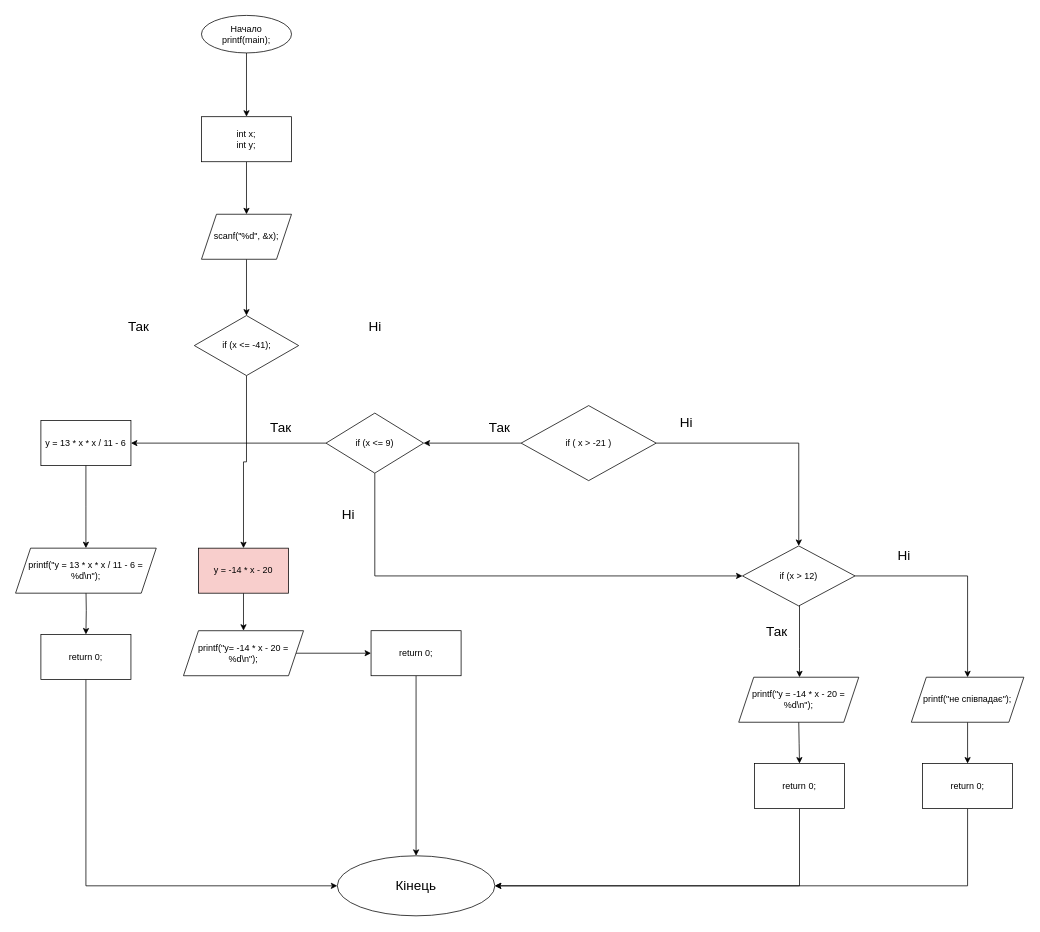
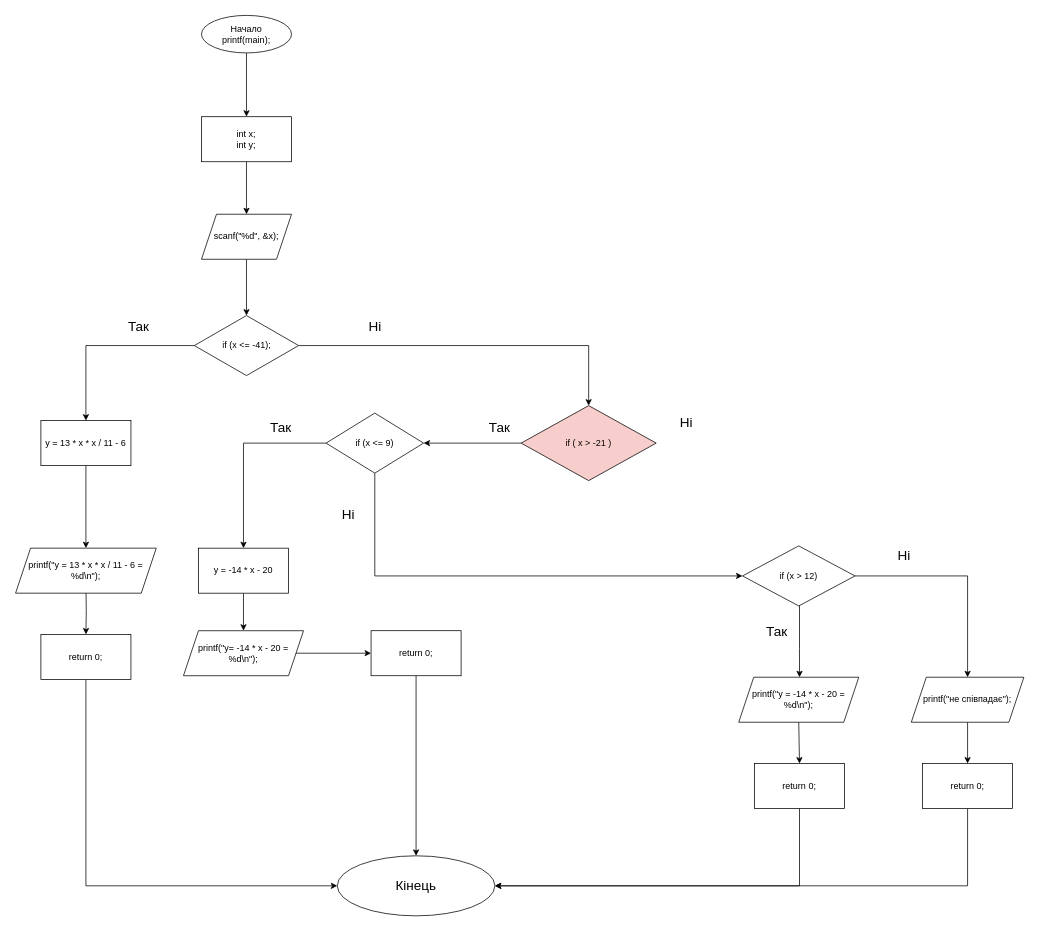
  <mxCell id="0" />
  <mxCell id="1" parent="0" />
  <mxCell id="2" value="" style="edgeStyle=orthogonalEdgeStyle;rounded=0;orthogonalLoop=1;jettySize=auto;html=1;fontSize=12;strokeWidth=1;" parent="1" source="3" target="5" edge="1"><mxGeometry relative="1" as="geometry" /></mxCell>
  <mxCell id="3" value="&lt;div&gt;Начало&lt;/div&gt;&lt;div&gt;printf(main);&lt;/div&gt;" style="ellipse;whiteSpace=wrap;html=1;fontSize=12;strokeWidth=1;" parent="1" vertex="1"><mxGeometry x="268" y="20" width="120" height="50" as="geometry" /></mxCell>
  <mxCell id="4" value="" style="edgeStyle=orthogonalEdgeStyle;rounded=0;orthogonalLoop=1;jettySize=auto;html=1;fontSize=12;strokeWidth=1;" parent="1" source="5" target="7" edge="1"><mxGeometry relative="1" as="geometry" /></mxCell>
  <mxCell id="5" value="&lt;div&gt;int x;&lt;/div&gt;int y;" style="whiteSpace=wrap;html=1;fontSize=12;strokeWidth=1;" parent="1" vertex="1"><mxGeometry x="268" y="155" width="120" height="60" as="geometry" /></mxCell>
  <mxCell id="6" value="" style="edgeStyle=orthogonalEdgeStyle;rounded=0;orthogonalLoop=1;jettySize=auto;html=1;fontSize=12;strokeWidth=1;" parent="1" source="7" target="10" edge="1"><mxGeometry relative="1" as="geometry" /></mxCell>
  <mxCell id="7" value="scanf(&quot;%d&quot;, &amp;amp;x);" style="shape=parallelogram;perimeter=parallelogramPerimeter;whiteSpace=wrap;html=1;fixedSize=1;fontSize=12;strokeWidth=1;" parent="1" vertex="1"><mxGeometry x="268" y="285" width="120" height="60" as="geometry" /></mxCell>
- <mxCell id="8" value="" style="edgeStyle=orthogonalEdgeStyle;rounded=0;orthogonalLoop=1;jettySize=auto;html=1;fontSize=12;strokeWidth=1;" parent="1" source="10" target="20" edge="1"><mxGeometry relative="1" as="geometry" /></mxCell>
+ <mxCell id="8" value="" style="edgeStyle=orthogonalEdgeStyle;rounded=0;orthogonalLoop=1;jettySize=auto;html=1;fontSize=12;strokeWidth=1;" parent="1" source="10" target="12" edge="1"><mxGeometry relative="1" as="geometry" /></mxCell>
+ <mxCell id="9" value="" style="edgeStyle=orthogonalEdgeStyle;rounded=0;orthogonalLoop=1;jettySize=auto;html=1;fontSize=12;strokeWidth=1;" parent="1" source="10" target="17" edge="1"><mxGeometry relative="1" as="geometry" /></mxCell>
  <mxCell id="10" value="if (x &amp;lt;= -41);" style="rhombus;whiteSpace=wrap;html=1;fontSize=12;strokeWidth=1;" parent="1" vertex="1"><mxGeometry x="258.5" y="420" width="139" height="80" as="geometry" /></mxCell>
  <mxCell id="11" value="" style="edgeStyle=orthogonalEdgeStyle;rounded=0;orthogonalLoop=1;jettySize=auto;html=1;fontSize=12;strokeWidth=1;entryX=0.5;entryY=0;entryDx=0;entryDy=0;" parent="1" edge="1" target="28"><mxGeometry relative="1" as="geometry"><mxPoint x="114" y="710" as="targetPoint" /><mxPoint x="114" y="780" as="sourcePoint" /></mxGeometry></mxCell>
  <mxCell id="12" value="y = 13 * x * x / 11 - 6" style="whiteSpace=wrap;html=1;fontSize=12;strokeWidth=1;" parent="1" vertex="1"><mxGeometry x="54" y="560" width="120" height="60" as="geometry" /></mxCell>
  <mxCell id="13" value="Так" style="text;html=1;align=center;verticalAlign=middle;resizable=0;points=[];autosize=1;strokeColor=none;fillColor=none;strokeWidth=1;fontSize=18;" parent="1" vertex="1"><mxGeometry x="159" y="415" width="50" height="40" as="geometry" /></mxCell>
  <mxCell id="14" value="" style="edgeStyle=orthogonalEdgeStyle;rounded=0;orthogonalLoop=1;jettySize=auto;html=1;fontSize=12;strokeWidth=1;" parent="1" edge="1"><mxGeometry relative="1" as="geometry"><Array as="points"><mxPoint x="1065" y="864" /><mxPoint x="1065" y="864" /></Array><mxPoint x="1065" y="804" as="sourcePoint" /><mxPoint x="1065" y="902" as="targetPoint" /></mxGeometry></mxCell>
- <mxCell id="15" value="" style="edgeStyle=orthogonalEdgeStyle;rounded=0;orthogonalLoop=1;jettySize=auto;html=1;" edge="1" parent="1" source="17" target="35"><mxGeometry relative="1" as="geometry" /></mxCell>
  <mxCell id="16" style="edgeStyle=orthogonalEdgeStyle;rounded=0;orthogonalLoop=1;jettySize=auto;html=1;entryX=1;entryY=0.5;entryDx=0;entryDy=0;" edge="1" parent="1" source="17" target="46"><mxGeometry relative="1" as="geometry" /></mxCell>
- <mxCell id="17" value="if ( x &amp;gt; -21 )" style="rhombus;whiteSpace=wrap;html=1;fontSize=12;strokeWidth=1;" parent="1" vertex="1"><mxGeometry x="694" y="540" width="180" height="100" as="geometry" /></mxCell>
+ <mxCell id="17" value="if ( x &amp;gt; -21 )" style="rhombus;whiteSpace=wrap;html=1;fontSize=12;strokeWidth=1;fillColor=#f8cecc;" parent="1" vertex="1"><mxGeometry x="694" y="540" width="180" height="100" as="geometry" /></mxCell>
  <mxCell id="18" value="Ні" style="text;html=1;align=center;verticalAlign=middle;resizable=0;points=[];autosize=1;strokeColor=none;fillColor=none;strokeWidth=1;fontSize=18;" parent="1" vertex="1"><mxGeometry x="479" y="415" width="40" height="40" as="geometry" /></mxCell>
  <mxCell id="19" value="" style="edgeStyle=orthogonalEdgeStyle;rounded=0;orthogonalLoop=1;jettySize=auto;html=1;fontSize=12;strokeWidth=1;" parent="1" source="20" target="23" edge="1"><mxGeometry relative="1" as="geometry" /></mxCell>
- <mxCell id="20" value="y = -14 * x - 20" style="whiteSpace=wrap;html=1;fontSize=12;strokeWidth=1;fillColor=#f8cecc;" parent="1" vertex="1"><mxGeometry x="264" y="730" width="120" height="60" as="geometry" /></mxCell>
+ <mxCell id="20" value="y = -14 * x - 20" style="whiteSpace=wrap;html=1;fontSize=12;strokeWidth=1;" parent="1" vertex="1"><mxGeometry x="264" y="730" width="120" height="60" as="geometry" /></mxCell>
  <mxCell id="21" value="&lt;div&gt;Так&lt;/div&gt;" style="text;html=1;align=center;verticalAlign=middle;resizable=0;points=[];autosize=1;strokeColor=none;fillColor=none;fontSize=18;strokeWidth=1;" parent="1" vertex="1"><mxGeometry x="640" y="550" width="50" height="40" as="geometry" /></mxCell>
  <mxCell id="22" style="edgeStyle=orthogonalEdgeStyle;rounded=0;orthogonalLoop=1;jettySize=auto;html=1;" edge="1" parent="1" source="23" target="33"><mxGeometry relative="1" as="geometry" /></mxCell>
  <mxCell id="23" value="printf(&quot;y= -14 * x - 20 = %d\n&quot;);" style="shape=parallelogram;perimeter=parallelogramPerimeter;whiteSpace=wrap;html=1;fixedSize=1;fontSize=12;strokeWidth=1;" parent="1" vertex="1"><mxGeometry x="244" y="840" width="160" height="60" as="geometry" /></mxCell>
  <mxCell id="24" value="" style="edgeStyle=orthogonalEdgeStyle;rounded=0;orthogonalLoop=1;jettySize=auto;html=1;" edge="1" parent="1" target="30"><mxGeometry relative="1" as="geometry"><mxPoint x="1064" y="962" as="sourcePoint" /></mxGeometry></mxCell>
  <mxCell id="25" value="Ні" style="text;html=1;align=center;verticalAlign=middle;resizable=0;points=[];autosize=1;strokeColor=none;fillColor=none;fontSize=18;strokeWidth=1;" parent="1" vertex="1"><mxGeometry x="894" y="543" width="40" height="40" as="geometry" /></mxCell>
  <mxCell id="26" style="edgeStyle=orthogonalEdgeStyle;rounded=0;orthogonalLoop=1;jettySize=auto;html=1;exitX=0.5;exitY=1;exitDx=0;exitDy=0;" parent="1" source="23" target="23" edge="1"><mxGeometry relative="1" as="geometry" /></mxCell>
  <mxCell id="27" style="edgeStyle=orthogonalEdgeStyle;rounded=0;orthogonalLoop=1;jettySize=auto;html=1;entryX=0;entryY=0.5;entryDx=0;entryDy=0;" edge="1" parent="1" source="28" target="49"><mxGeometry relative="1" as="geometry"><mxPoint x="114" y="1190" as="targetPoint" /><Array as="points"><mxPoint x="114" y="1180" /></Array></mxGeometry></mxCell>
  <mxCell id="28" value="return 0;" style="rounded=0;whiteSpace=wrap;html=1;" vertex="1" parent="1"><mxGeometry x="54" y="845" width="120" height="60" as="geometry" /></mxCell>
  <mxCell id="29" style="edgeStyle=orthogonalEdgeStyle;rounded=0;orthogonalLoop=1;jettySize=auto;html=1;" edge="1" parent="1" source="30" target="49"><mxGeometry relative="1" as="geometry"><mxPoint x="664" y="1047" as="targetPoint" /><Array as="points"><mxPoint x="1065" y="1180" /></Array></mxGeometry></mxCell>
  <mxCell id="30" value="return 0;" style="whiteSpace=wrap;html=1;strokeWidth=1;" vertex="1" parent="1"><mxGeometry x="1005" y="1017" width="120" height="60" as="geometry" /></mxCell>
  <mxCell id="31" value="" style="edgeStyle=orthogonalEdgeStyle;rounded=0;orthogonalLoop=1;jettySize=auto;html=1;fontSize=12;strokeWidth=1;entryX=0.5;entryY=0;entryDx=0;entryDy=0;" edge="1" parent="1" source="12"><mxGeometry relative="1" as="geometry"><mxPoint x="114" y="730" as="targetPoint" /><mxPoint x="114" y="620" as="sourcePoint" /></mxGeometry></mxCell>
  <mxCell id="32" style="edgeStyle=orthogonalEdgeStyle;rounded=0;orthogonalLoop=1;jettySize=auto;html=1;entryX=0.5;entryY=0;entryDx=0;entryDy=0;" edge="1" parent="1" source="33" target="49"><mxGeometry relative="1" as="geometry" /></mxCell>
  <mxCell id="33" value="return 0;" style="rounded=0;whiteSpace=wrap;html=1;" vertex="1" parent="1"><mxGeometry x="494" y="840" width="120" height="60" as="geometry" /></mxCell>
  <mxCell id="34" value="" style="edgeStyle=orthogonalEdgeStyle;rounded=0;orthogonalLoop=1;jettySize=auto;html=1;" edge="1" parent="1" source="35" target="43"><mxGeometry relative="1" as="geometry" /></mxCell>
  <mxCell id="35" value="if (x &amp;gt; 12)" style="rhombus;whiteSpace=wrap;html=1;" vertex="1" parent="1"><mxGeometry x="989" y="727" width="150" height="80" as="geometry" /></mxCell>
  <mxCell id="36" value="Так" style="text;html=1;align=center;verticalAlign=middle;whiteSpace=wrap;rounded=0;fontSize=18;" vertex="1" parent="1"><mxGeometry x="1005" y="827" width="60" height="30" as="geometry" /></mxCell>
  <mxCell id="37" value="Ні" style="text;html=1;align=center;verticalAlign=middle;resizable=0;points=[];autosize=1;strokeColor=none;fillColor=none;fontSize=18;" vertex="1" parent="1"><mxGeometry x="1184" y="720" width="40" height="40" as="geometry" /></mxCell>
  <mxCell id="38" style="edgeStyle=orthogonalEdgeStyle;rounded=0;orthogonalLoop=1;jettySize=auto;html=1;entryX=1;entryY=0.5;entryDx=0;entryDy=0;" edge="1" parent="1" source="39" target="49"><mxGeometry relative="1" as="geometry"><mxPoint x="674" y="1180" as="targetPoint" /><Array as="points"><mxPoint x="1289" y="1180" /></Array></mxGeometry></mxCell>
  <mxCell id="39" value="return 0;" style="whiteSpace=wrap;html=1;rounded=0;" vertex="1" parent="1"><mxGeometry x="1229" y="1017" width="120" height="60" as="geometry" /></mxCell>
  <mxCell id="40" value="printf(&quot;y = 13 * x * x / 11 - 6 = %d\n&quot;);" style="shape=parallelogram;perimeter=parallelogramPerimeter;whiteSpace=wrap;html=1;fixedSize=1;" vertex="1" parent="1"><mxGeometry x="20.25" y="730" width="187.5" height="60" as="geometry" /></mxCell>
  <mxCell id="41" value="printf(&quot;y = -14 * x - 20 = %d\n&quot;);" style="shape=parallelogram;perimeter=parallelogramPerimeter;whiteSpace=wrap;html=1;fixedSize=1;" vertex="1" parent="1"><mxGeometry x="984" y="902" width="160" height="60" as="geometry" /></mxCell>
  <mxCell id="42" value="" style="edgeStyle=orthogonalEdgeStyle;rounded=0;orthogonalLoop=1;jettySize=auto;html=1;" edge="1" parent="1" source="43" target="39"><mxGeometry relative="1" as="geometry" /></mxCell>
  <mxCell id="43" value="printf(&quot;не співпадає&quot;);" style="shape=parallelogram;perimeter=parallelogramPerimeter;whiteSpace=wrap;html=1;fixedSize=1;" vertex="1" parent="1"><mxGeometry x="1214" y="902" width="150" height="60" as="geometry" /></mxCell>
- <mxCell id="44" style="edgeStyle=orthogonalEdgeStyle;rounded=0;orthogonalLoop=1;jettySize=auto;html=1;" edge="1" parent="1" source="46" target="12"><mxGeometry relative="1" as="geometry" /></mxCell>
+ <mxCell id="44" style="edgeStyle=orthogonalEdgeStyle;rounded=0;orthogonalLoop=1;jettySize=auto;html=1;entryX=0.5;entryY=0;entryDx=0;entryDy=0;" edge="1" parent="1" source="46" target="20"><mxGeometry relative="1" as="geometry" /></mxCell>
  <mxCell id="45" value="" style="edgeStyle=orthogonalEdgeStyle;rounded=0;orthogonalLoop=1;jettySize=auto;html=1;entryX=0;entryY=0.5;entryDx=0;entryDy=0;" edge="1" parent="1" source="46" target="35"><mxGeometry relative="1" as="geometry"><mxPoint x="505" y="770" as="targetPoint" /><Array as="points"><mxPoint x="499" y="767" /></Array></mxGeometry></mxCell>
  <mxCell id="46" value="if (x &amp;lt;= 9)" style="rhombus;whiteSpace=wrap;html=1;" vertex="1" parent="1"><mxGeometry x="434" y="550" width="130" height="80" as="geometry" /></mxCell>
  <mxCell id="47" value="Так" style="text;html=1;align=center;verticalAlign=middle;whiteSpace=wrap;rounded=0;fontSize=18;" vertex="1" parent="1"><mxGeometry x="344" y="555" width="60" height="30" as="geometry" /></mxCell>
  <mxCell id="48" value="&lt;div&gt;Ні&lt;/div&gt;" style="text;html=1;align=center;verticalAlign=middle;whiteSpace=wrap;rounded=0;fontSize=18;" vertex="1" parent="1"><mxGeometry x="434" y="670" width="60" height="30" as="geometry" /></mxCell>
  <mxCell id="49" value="Кінець" style="ellipse;whiteSpace=wrap;html=1;fontSize=18;" vertex="1" parent="1"><mxGeometry x="449" y="1140" width="210" height="80" as="geometry" /></mxCell>
